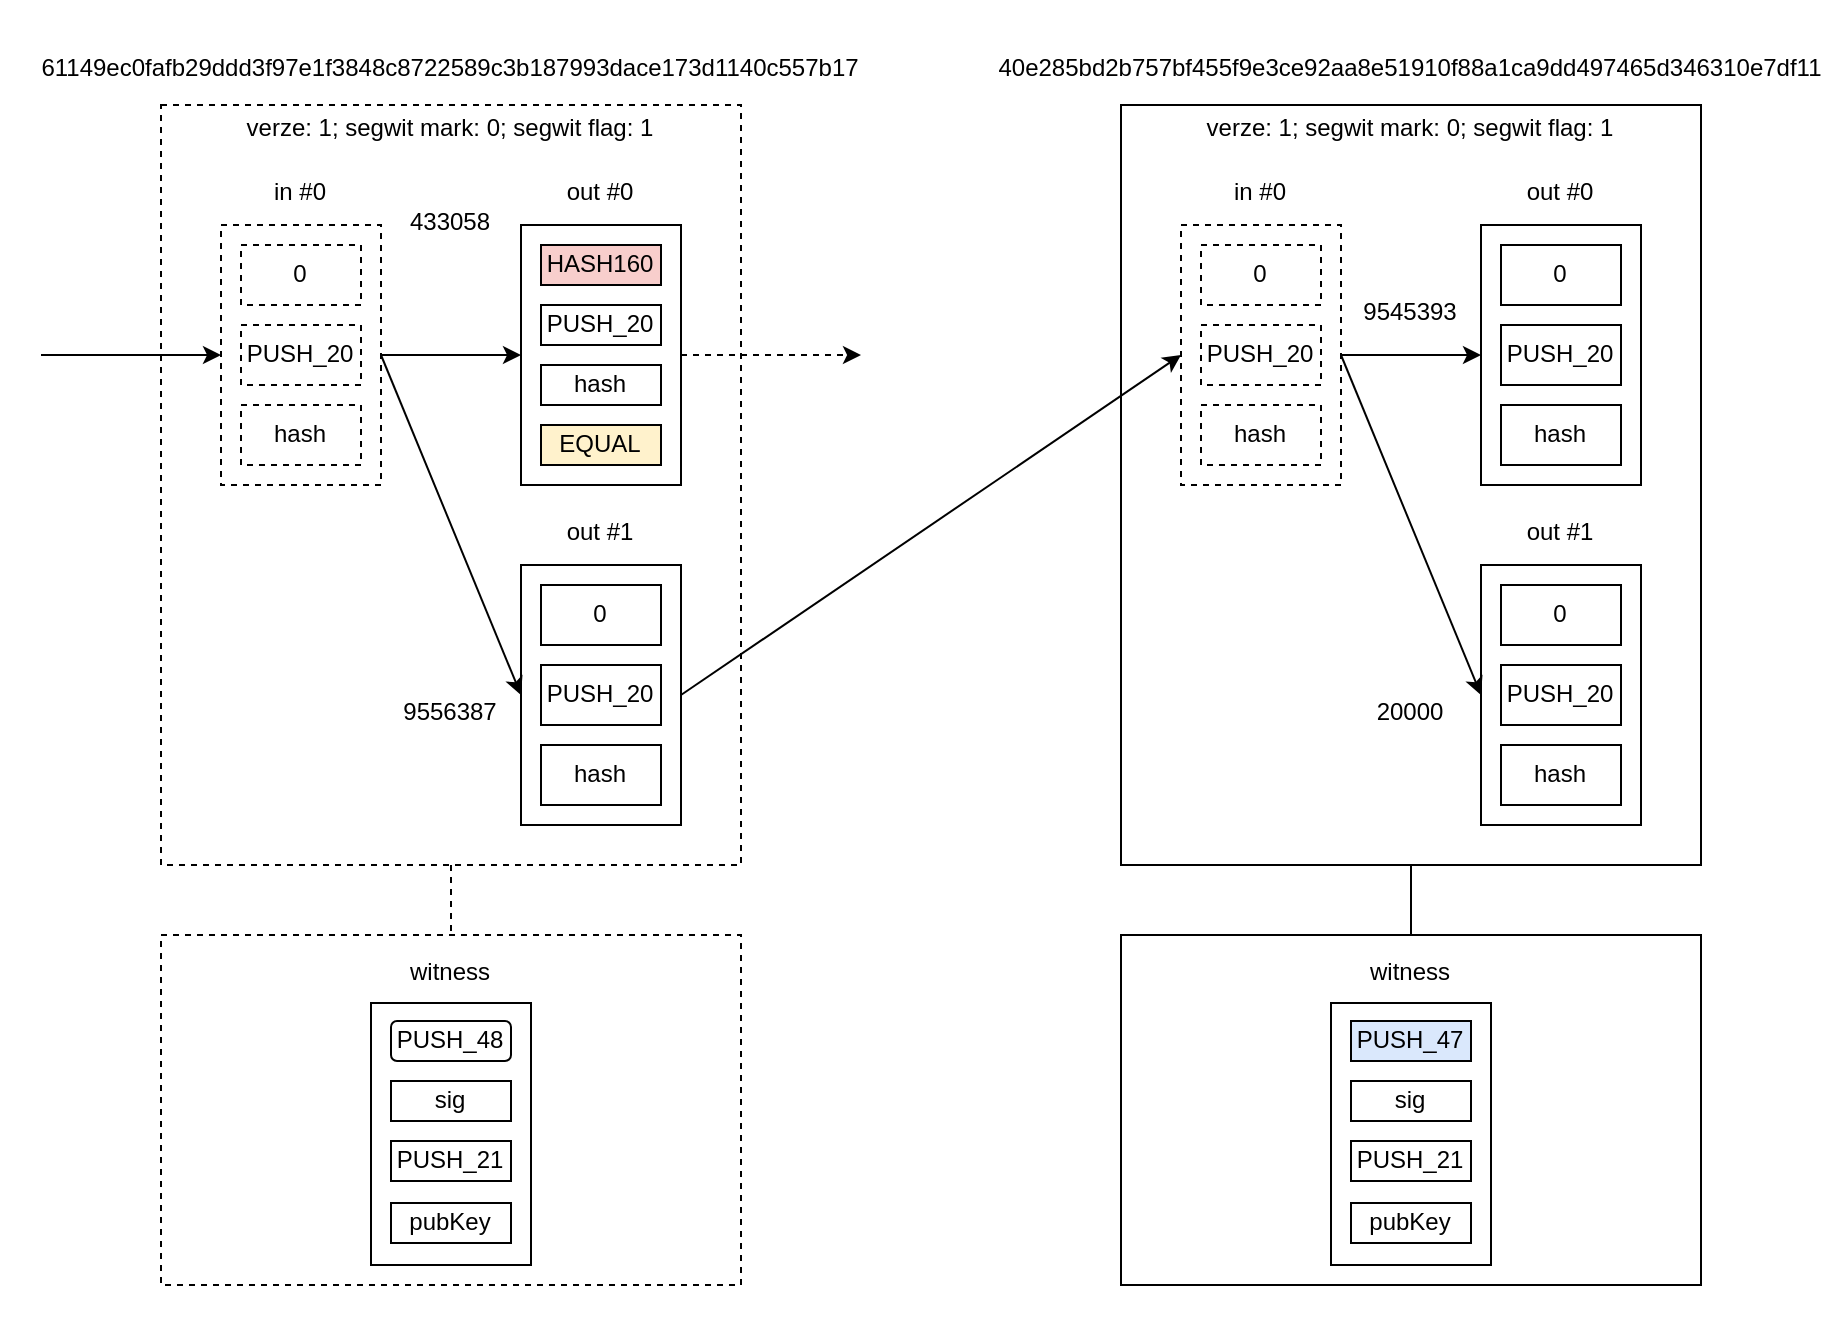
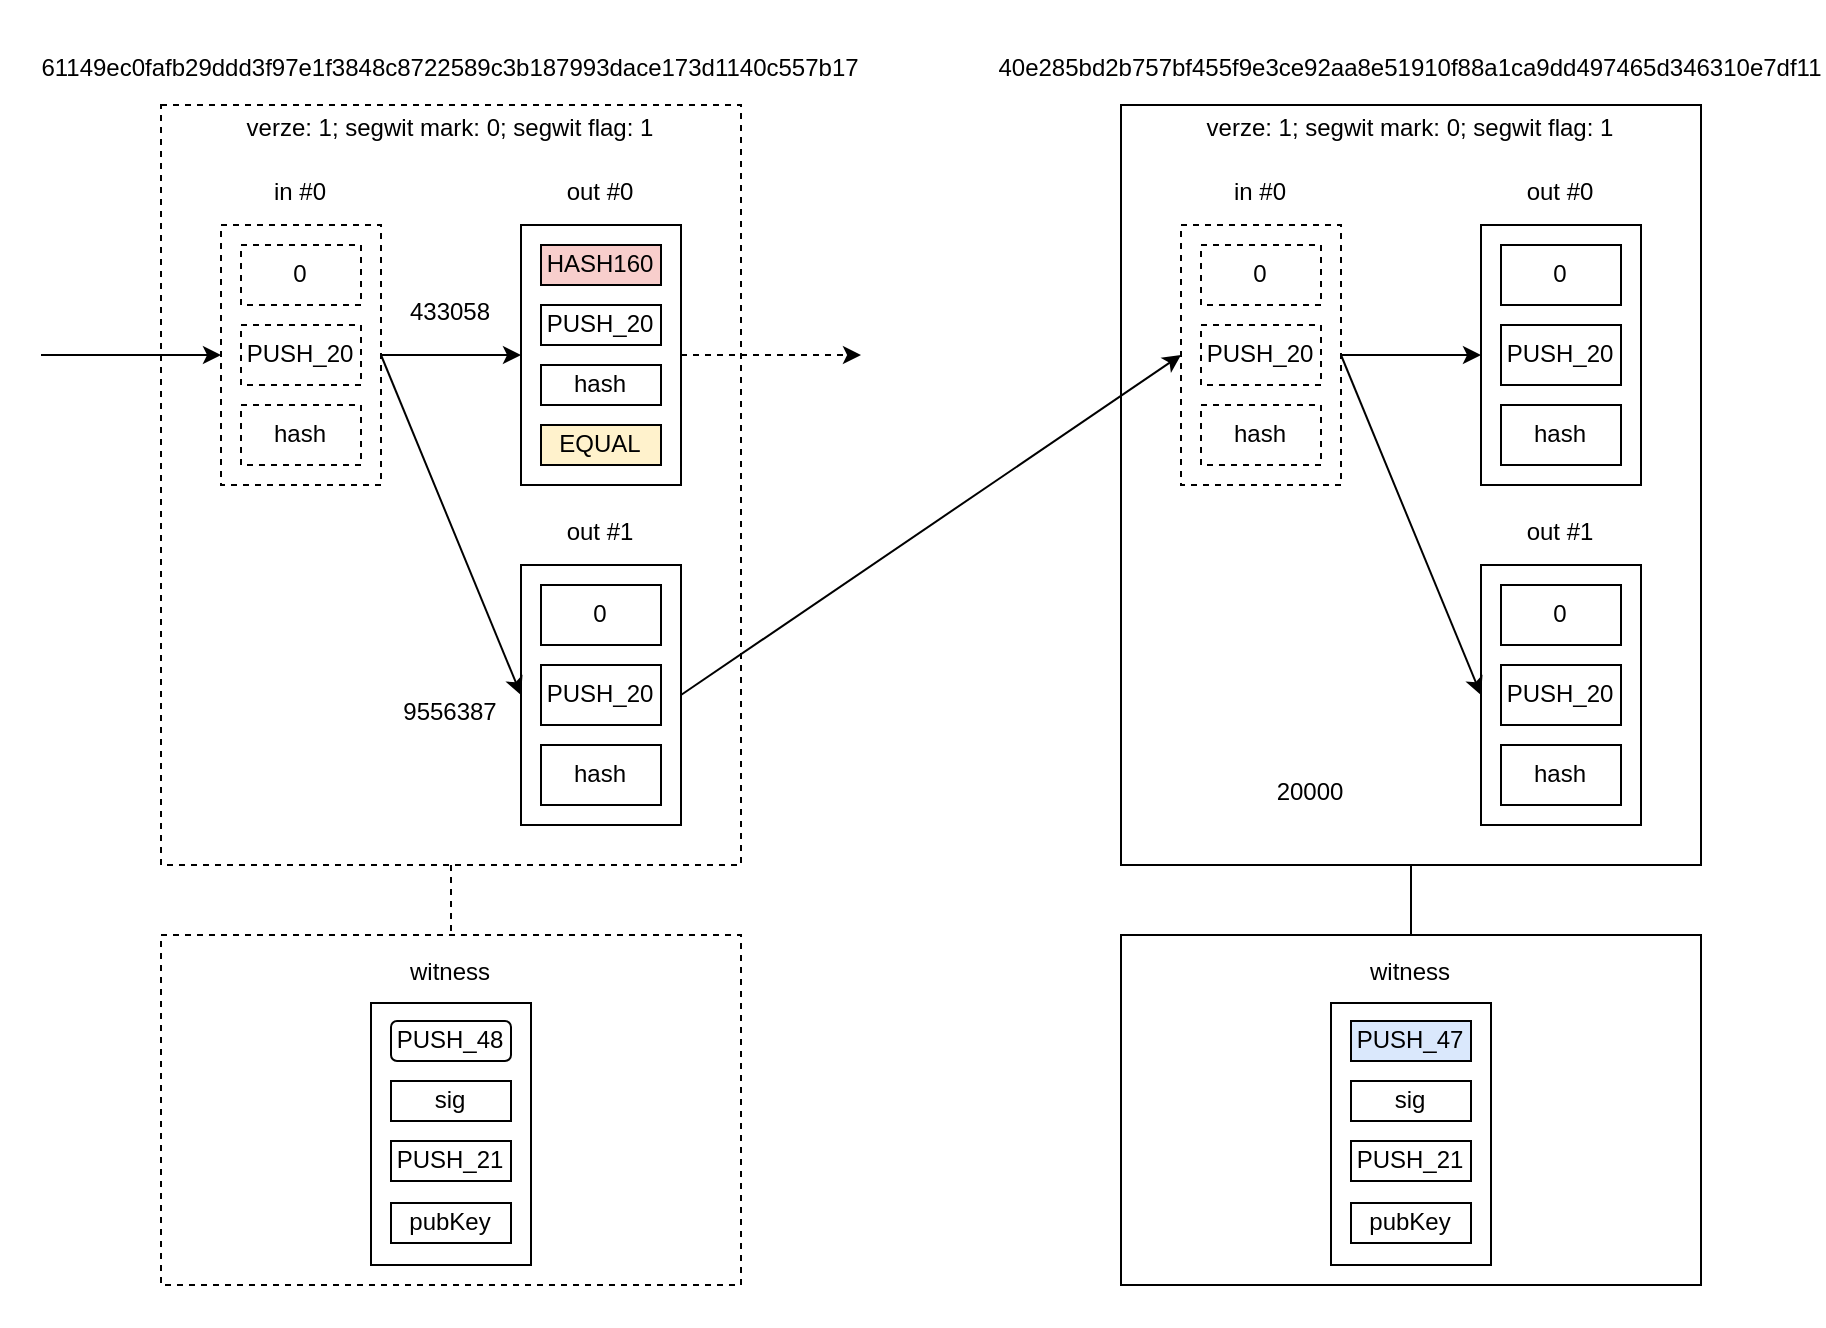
  <mxCell id="0" />
  <mxCell id="1" parent="0" />
  <mxCell id="2" value="" style="rounded=0;whiteSpace=wrap;html=1;dashed=1;" parent="1" vertex="1"><mxGeometry x="80" y="52" width="290" height="380" as="geometry" /></mxCell>
  <mxCell id="3" value="&lt;span class=&quot;word--break mobile--short&quot;&gt;61149ec0fafb29ddd3f97e1f3848c8722589c3b187993dace173d1140c557b17&lt;/span&gt;" style="text;whiteSpace=wrap;html=1;align=center;" parent="1" vertex="1"><mxGeometry x="80" y="20" width="290" height="30" as="geometry" /></mxCell>
  <mxCell id="4" value="" style="rounded=0;whiteSpace=wrap;html=1;dashed=1;align=center;" parent="1" vertex="1"><mxGeometry x="110" y="112" width="80" height="130" as="geometry" /></mxCell>
  <mxCell id="5" value="" style="rounded=0;whiteSpace=wrap;html=1;align=center;" parent="1" vertex="1"><mxGeometry x="260" y="112" width="80" height="130" as="geometry" /></mxCell>
  <mxCell id="6" value="" style="rounded=0;whiteSpace=wrap;html=1;align=center;" parent="1" vertex="1"><mxGeometry x="260" y="282" width="80" height="130" as="geometry" /></mxCell>
  <mxCell id="7" value="verze: 1; segwit mark: 0; segwit flag: 1" style="text;whiteSpace=wrap;html=1;align=center;" parent="1" vertex="1"><mxGeometry x="90" y="50" width="270" height="30" as="geometry" /></mxCell>
  <mxCell id="8" value="in #0" style="text;whiteSpace=wrap;html=1;align=center;" parent="1" vertex="1"><mxGeometry x="115" y="82" width="70" height="30" as="geometry" /></mxCell>
  <mxCell id="9" value="out #0" style="text;whiteSpace=wrap;html=1;align=center;" parent="1" vertex="1"><mxGeometry x="265" y="82" width="70" height="30" as="geometry" /></mxCell>
  <mxCell id="10" value="&lt;div&gt;out #1&lt;/div&gt;&lt;div&gt;&lt;br&gt;&lt;/div&gt;" style="text;whiteSpace=wrap;html=1;align=center;" parent="1" vertex="1"><mxGeometry x="265" y="252" width="70" height="30" as="geometry" /></mxCell>
  <mxCell id="11" value="0" style="rounded=0;whiteSpace=wrap;html=1;dashed=1;align=center;" parent="1" vertex="1"><mxGeometry x="120" y="122" width="60" height="30" as="geometry" /></mxCell>
  <mxCell id="12" value="PUSH_20" style="rounded=0;whiteSpace=wrap;html=1;dashed=1;align=center;" parent="1" vertex="1"><mxGeometry x="120" y="162" width="60" height="30" as="geometry" /></mxCell>
  <mxCell id="13" value="hash" style="rounded=0;whiteSpace=wrap;html=1;dashed=1;align=center;" parent="1" vertex="1"><mxGeometry x="120" y="202" width="60" height="30" as="geometry" /></mxCell>
  <mxCell id="14" value="" style="endArrow=classic;html=1;entryX=0;entryY=0.5;entryDx=0;entryDy=0;" parent="1" target="4" edge="1"><mxGeometry width="50" height="50" relative="1" as="geometry"><mxPoint x="20" y="177" as="sourcePoint" /><mxPoint x="-200" y="272" as="targetPoint" /></mxGeometry></mxCell>
  <mxCell id="15" value="" style="endArrow=classic;html=1;entryX=0;entryY=0.5;entryDx=0;entryDy=0;exitX=1;exitY=0.5;exitDx=0;exitDy=0;" parent="1" source="4" target="5" edge="1"><mxGeometry width="50" height="50" relative="1" as="geometry"><mxPoint x="420" y="382" as="sourcePoint" /><mxPoint x="400" y="332" as="targetPoint" /></mxGeometry></mxCell>
  <mxCell id="16" value="" style="endArrow=classic;html=1;exitX=1;exitY=0.5;exitDx=0;exitDy=0;entryX=0;entryY=0.5;entryDx=0;entryDy=0;" parent="1" source="4" target="6" edge="1"><mxGeometry width="50" height="50" relative="1" as="geometry"><mxPoint x="350" y="382" as="sourcePoint" /><mxPoint x="400" y="332" as="targetPoint" /></mxGeometry></mxCell>
- <mxCell id="17" value="&lt;div&gt;&lt;span class=&quot;amount&quot;&gt;&lt;span&gt;433058 &lt;/span&gt;&lt;/span&gt;&lt;/div&gt;" style="text;whiteSpace=wrap;html=1;align=center;" parent="1" vertex="1"><mxGeometry x="200" y="97" width="50" height="30" as="geometry" /></mxCell>
+ <mxCell id="17" value="&lt;div&gt;&lt;span class=&quot;amount&quot;&gt;&lt;span&gt;433058 &lt;/span&gt;&lt;/span&gt;&lt;/div&gt;" style="text;whiteSpace=wrap;html=1;align=center;" parent="1" vertex="1"><mxGeometry x="200" y="142" width="50" height="30" as="geometry" /></mxCell>
  <mxCell id="18" value="&lt;div&gt;&lt;span class=&quot;amount&quot;&gt;&lt;span&gt;9556387 &lt;/span&gt;&lt;/span&gt;&lt;/div&gt;" style="text;whiteSpace=wrap;html=1;align=center;" parent="1" vertex="1"><mxGeometry x="200" y="342" width="50" height="30" as="geometry" /></mxCell>
  <mxCell id="19" value="HASH160" style="rounded=0;whiteSpace=wrap;html=1;align=center;fillColor=#f8cecc;" parent="1" vertex="1"><mxGeometry x="270" y="122" width="60" height="20" as="geometry" /></mxCell>
  <mxCell id="20" value="&lt;div&gt;PUSH_20&lt;/div&gt;" style="rounded=0;whiteSpace=wrap;html=1;align=center;" parent="1" vertex="1"><mxGeometry x="270" y="152" width="60" height="20" as="geometry" /></mxCell>
  <mxCell id="21" value="hash" style="rounded=0;whiteSpace=wrap;html=1;align=center;" parent="1" vertex="1"><mxGeometry x="270" y="182" width="60" height="20" as="geometry" /></mxCell>
  <mxCell id="22" value="EQUAL" style="rounded=0;whiteSpace=wrap;html=1;align=center;fillColor=#fff2cc;" parent="1" vertex="1"><mxGeometry x="270" y="212" width="60" height="20" as="geometry" /></mxCell>
  <mxCell id="23" value="0" style="rounded=0;whiteSpace=wrap;html=1;align=center;" parent="1" vertex="1"><mxGeometry x="270" y="292" width="60" height="30" as="geometry" /></mxCell>
  <mxCell id="24" value="PUSH_20" style="rounded=0;whiteSpace=wrap;html=1;align=center;" parent="1" vertex="1"><mxGeometry x="270" y="332" width="60" height="30" as="geometry" /></mxCell>
  <mxCell id="25" value="hash" style="rounded=0;whiteSpace=wrap;html=1;align=center;" parent="1" vertex="1"><mxGeometry x="270" y="372" width="60" height="30" as="geometry" /></mxCell>
  <mxCell id="26" value="" style="endArrow=classic;html=1;dashed=1;exitX=1;exitY=0.5;exitDx=0;exitDy=0;" parent="1" source="5" edge="1"><mxGeometry width="50" height="50" relative="1" as="geometry"><mxPoint x="580" y="382" as="sourcePoint" /><mxPoint x="430" y="177" as="targetPoint" /></mxGeometry></mxCell>
  <mxCell id="27" value="" style="edgeStyle=orthogonalEdgeStyle;rounded=0;orthogonalLoop=1;jettySize=auto;html=1;dashed=1;strokeColor=none;endArrow=none;endFill=0;" parent="1" source="29" edge="1"><mxGeometry relative="1" as="geometry"><mxPoint x="705" y="467" as="targetPoint" /></mxGeometry></mxCell>
  <mxCell id="28" style="edgeStyle=orthogonalEdgeStyle;rounded=0;orthogonalLoop=1;jettySize=auto;html=1;exitX=0.5;exitY=1;exitDx=0;exitDy=0;entryX=0.5;entryY=0;entryDx=0;entryDy=0;endArrow=none;endFill=0;" parent="1" source="29" edge="1"><mxGeometry relative="1" as="geometry"><mxPoint x="705" y="467" as="targetPoint" /></mxGeometry></mxCell>
  <mxCell id="29" value="" style="rounded=0;whiteSpace=wrap;html=1;" parent="1" vertex="1"><mxGeometry x="560" y="52" width="290" height="380" as="geometry" /></mxCell>
  <mxCell id="30" value="40e285bd2b757bf455f9e3ce92aa8e51910f88a1ca9dd497465d346310e7df11" style="text;whiteSpace=wrap;html=1;align=center;fillColor=#ffffff;" parent="1" vertex="1"><mxGeometry x="560" y="20" width="290" height="30" as="geometry" /></mxCell>
  <mxCell id="31" value="" style="rounded=0;whiteSpace=wrap;html=1;dashed=1;align=center;" parent="1" vertex="1"><mxGeometry x="590" y="112" width="80" height="130" as="geometry" /></mxCell>
  <mxCell id="32" value="" style="rounded=0;whiteSpace=wrap;html=1;align=center;" parent="1" vertex="1"><mxGeometry x="740" y="112" width="80" height="130" as="geometry" /></mxCell>
  <mxCell id="33" value="" style="rounded=0;whiteSpace=wrap;html=1;align=center;" parent="1" vertex="1"><mxGeometry x="740" y="282" width="80" height="130" as="geometry" /></mxCell>
  <mxCell id="34" value="verze: 1; segwit mark: 0; segwit flag: 1" style="text;whiteSpace=wrap;html=1;align=center;" parent="1" vertex="1"><mxGeometry x="570" y="50" width="270" height="30" as="geometry" /></mxCell>
  <mxCell id="35" value="in #0" style="text;whiteSpace=wrap;html=1;align=center;" parent="1" vertex="1"><mxGeometry x="595" y="82" width="70" height="30" as="geometry" /></mxCell>
  <mxCell id="36" value="out #0" style="text;whiteSpace=wrap;html=1;align=center;" parent="1" vertex="1"><mxGeometry x="745" y="82" width="70" height="30" as="geometry" /></mxCell>
  <mxCell id="37" value="&lt;div&gt;out #1&lt;/div&gt;&lt;div&gt;&lt;br&gt;&lt;/div&gt;" style="text;whiteSpace=wrap;html=1;align=center;" parent="1" vertex="1"><mxGeometry x="745" y="252" width="70" height="30" as="geometry" /></mxCell>
  <mxCell id="38" value="0" style="rounded=0;whiteSpace=wrap;html=1;dashed=1;align=center;" parent="1" vertex="1"><mxGeometry x="600" y="122" width="60" height="30" as="geometry" /></mxCell>
  <mxCell id="39" value="PUSH_20" style="rounded=0;whiteSpace=wrap;html=1;dashed=1;align=center;" parent="1" vertex="1"><mxGeometry x="600" y="162" width="60" height="30" as="geometry" /></mxCell>
  <mxCell id="40" value="hash" style="rounded=0;whiteSpace=wrap;html=1;dashed=1;align=center;" parent="1" vertex="1"><mxGeometry x="600" y="202" width="60" height="30" as="geometry" /></mxCell>
  <mxCell id="41" value="" style="endArrow=classic;html=1;entryX=0;entryY=0.5;entryDx=0;entryDy=0;exitX=1;exitY=0.5;exitDx=0;exitDy=0;" parent="1" source="6" target="31" edge="1"><mxGeometry width="50" height="50" relative="1" as="geometry"><mxPoint x="500" y="177" as="sourcePoint" /><mxPoint x="280" y="272" as="targetPoint" /></mxGeometry></mxCell>
  <mxCell id="42" value="" style="endArrow=classic;html=1;entryX=0;entryY=0.5;entryDx=0;entryDy=0;exitX=1;exitY=0.5;exitDx=0;exitDy=0;" parent="1" source="31" target="32" edge="1"><mxGeometry width="50" height="50" relative="1" as="geometry"><mxPoint x="900" y="382" as="sourcePoint" /><mxPoint x="880" y="332" as="targetPoint" /></mxGeometry></mxCell>
  <mxCell id="43" value="" style="endArrow=classic;html=1;exitX=1;exitY=0.5;exitDx=0;exitDy=0;entryX=0;entryY=0.5;entryDx=0;entryDy=0;" parent="1" source="31" target="33" edge="1"><mxGeometry width="50" height="50" relative="1" as="geometry"><mxPoint x="830" y="382" as="sourcePoint" /><mxPoint x="880" y="332" as="targetPoint" /></mxGeometry></mxCell>
- <mxCell id="44" value="&lt;span class=&quot;amount&quot;&gt;&lt;span&gt;9545393 &lt;/span&gt;&lt;/span&gt;" style="text;whiteSpace=wrap;html=1;align=center;" parent="1" vertex="1"><mxGeometry x="680" y="142" width="50" height="30" as="geometry" /></mxCell>
- <mxCell id="45" value="&lt;div&gt;20000&lt;/div&gt;&lt;div&gt;&lt;br&gt;&lt;/div&gt;" style="text;whiteSpace=wrap;html=1;align=center;" parent="1" vertex="1"><mxGeometry x="680" y="342" width="50" height="30" as="geometry" /></mxCell>
+ <mxCell id="45" value="&lt;div&gt;20000&lt;/div&gt;&lt;div&gt;&lt;br&gt;&lt;/div&gt;" style="text;whiteSpace=wrap;html=1;align=center;" parent="1" vertex="1"><mxGeometry x="630" y="382" width="50" height="30" as="geometry" /></mxCell>
  <mxCell id="46" value="0" style="rounded=0;whiteSpace=wrap;html=1;align=center;" parent="1" vertex="1"><mxGeometry x="750" y="292" width="60" height="30" as="geometry" /></mxCell>
  <mxCell id="47" value="PUSH_20" style="rounded=0;whiteSpace=wrap;html=1;align=center;" parent="1" vertex="1"><mxGeometry x="750" y="332" width="60" height="30" as="geometry" /></mxCell>
  <mxCell id="48" value="hash" style="rounded=0;whiteSpace=wrap;html=1;align=center;" parent="1" vertex="1"><mxGeometry x="750" y="372" width="60" height="30" as="geometry" /></mxCell>
  <mxCell id="49" value="0" style="rounded=0;whiteSpace=wrap;html=1;align=center;" parent="1" vertex="1"><mxGeometry x="750" y="122" width="60" height="30" as="geometry" /></mxCell>
  <mxCell id="50" value="PUSH_20" style="rounded=0;whiteSpace=wrap;html=1;align=center;" parent="1" vertex="1"><mxGeometry x="750" y="162" width="60" height="30" as="geometry" /></mxCell>
  <mxCell id="51" value="hash" style="rounded=0;whiteSpace=wrap;html=1;align=center;" parent="1" vertex="1"><mxGeometry x="750" y="202" width="60" height="30" as="geometry" /></mxCell>
  <mxCell id="52" style="edgeStyle=orthogonalEdgeStyle;rounded=0;orthogonalLoop=1;jettySize=auto;html=1;exitX=0.5;exitY=1;exitDx=0;exitDy=0;entryX=0.5;entryY=0;entryDx=0;entryDy=0;endArrow=none;endFill=0;dashed=1;" parent="1" target="53" edge="1"><mxGeometry relative="1" as="geometry"><mxPoint x="225" y="432" as="sourcePoint" /></mxGeometry></mxCell>
  <mxCell id="53" value="" style="rounded=0;whiteSpace=wrap;html=1;fillColor=#ffffff;align=center;dashed=1;" parent="1" vertex="1"><mxGeometry x="80" y="467" width="290" height="175" as="geometry" /></mxCell>
  <mxCell id="54" value="witness" style="text;whiteSpace=wrap;html=1;align=center;" parent="1" vertex="1"><mxGeometry x="90" y="472" width="270" height="30" as="geometry" /></mxCell>
  <mxCell id="55" value="" style="rounded=0;whiteSpace=wrap;html=1;align=center;" parent="1" vertex="1"><mxGeometry x="185" y="501" width="80" height="131" as="geometry" /></mxCell>
  <mxCell id="56" value="&lt;div&gt;PUSH_48&lt;/div&gt;" style="whiteSpace=wrap;html=1;align=center;rounded=1;" parent="1" vertex="1"><mxGeometry x="195" y="510" width="60" height="20" as="geometry" /></mxCell>
  <mxCell id="57" value="sig" style="rounded=0;whiteSpace=wrap;html=1;align=center;" parent="1" vertex="1"><mxGeometry x="195" y="540" width="60" height="20" as="geometry" /></mxCell>
  <mxCell id="58" value="PUSH_21" style="rounded=0;whiteSpace=wrap;html=1;align=center;" parent="1" vertex="1"><mxGeometry x="195" y="570" width="60" height="20" as="geometry" /></mxCell>
  <mxCell id="59" value="pubKey" style="rounded=0;whiteSpace=wrap;html=1;align=center;" parent="1" vertex="1"><mxGeometry x="195" y="601" width="60" height="20" as="geometry" /></mxCell>
  <mxCell id="60" value="" style="rounded=0;whiteSpace=wrap;html=1;fillColor=#ffffff;align=center;" parent="1" vertex="1"><mxGeometry x="560" y="467" width="290" height="175" as="geometry" /></mxCell>
  <mxCell id="61" value="witness" style="text;whiteSpace=wrap;html=1;align=center;" parent="1" vertex="1"><mxGeometry x="570" y="472" width="270" height="30" as="geometry" /></mxCell>
  <mxCell id="62" value="" style="rounded=0;whiteSpace=wrap;html=1;align=center;" parent="1" vertex="1"><mxGeometry x="665" y="501" width="80" height="131" as="geometry" /></mxCell>
  <mxCell id="63" value="&lt;div&gt;PUSH_47&lt;/div&gt;" style="rounded=0;whiteSpace=wrap;html=1;align=center;fillColor=#dae8fc;" parent="1" vertex="1"><mxGeometry x="675" y="510" width="60" height="20" as="geometry" /></mxCell>
  <mxCell id="64" value="sig" style="rounded=0;whiteSpace=wrap;html=1;align=center;" parent="1" vertex="1"><mxGeometry x="675" y="540" width="60" height="20" as="geometry" /></mxCell>
  <mxCell id="65" value="PUSH_21" style="rounded=0;whiteSpace=wrap;html=1;align=center;" parent="1" vertex="1"><mxGeometry x="675" y="570" width="60" height="20" as="geometry" /></mxCell>
  <mxCell id="66" value="pubKey" style="rounded=0;whiteSpace=wrap;html=1;align=center;" parent="1" vertex="1"><mxGeometry x="675" y="601" width="60" height="20" as="geometry" /></mxCell>
